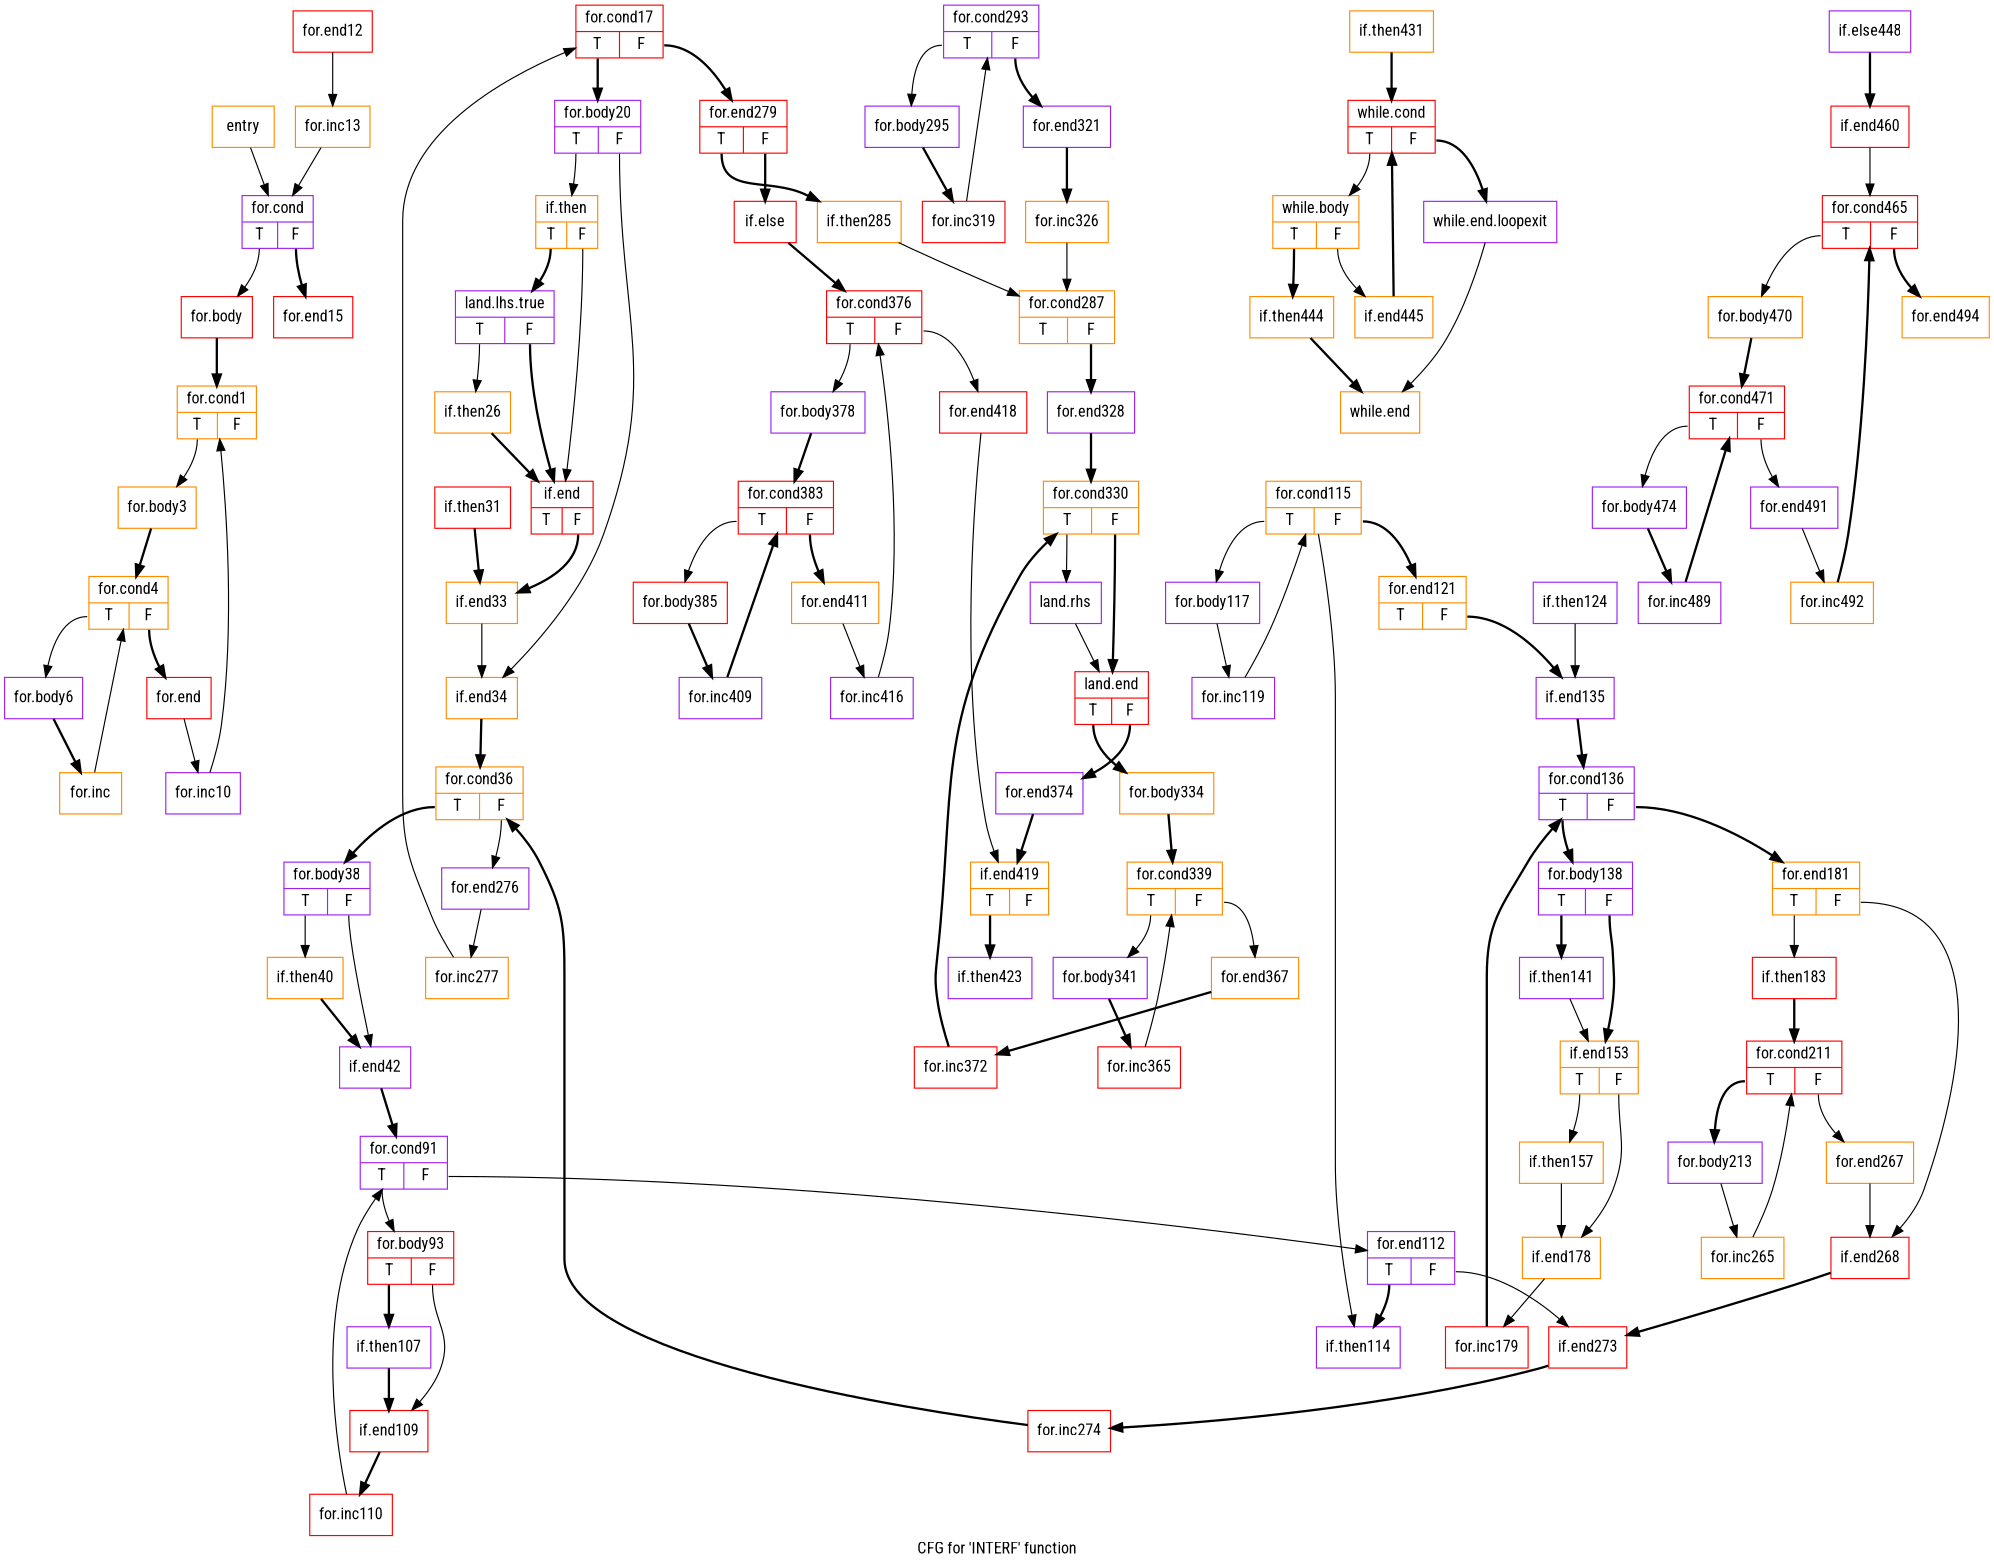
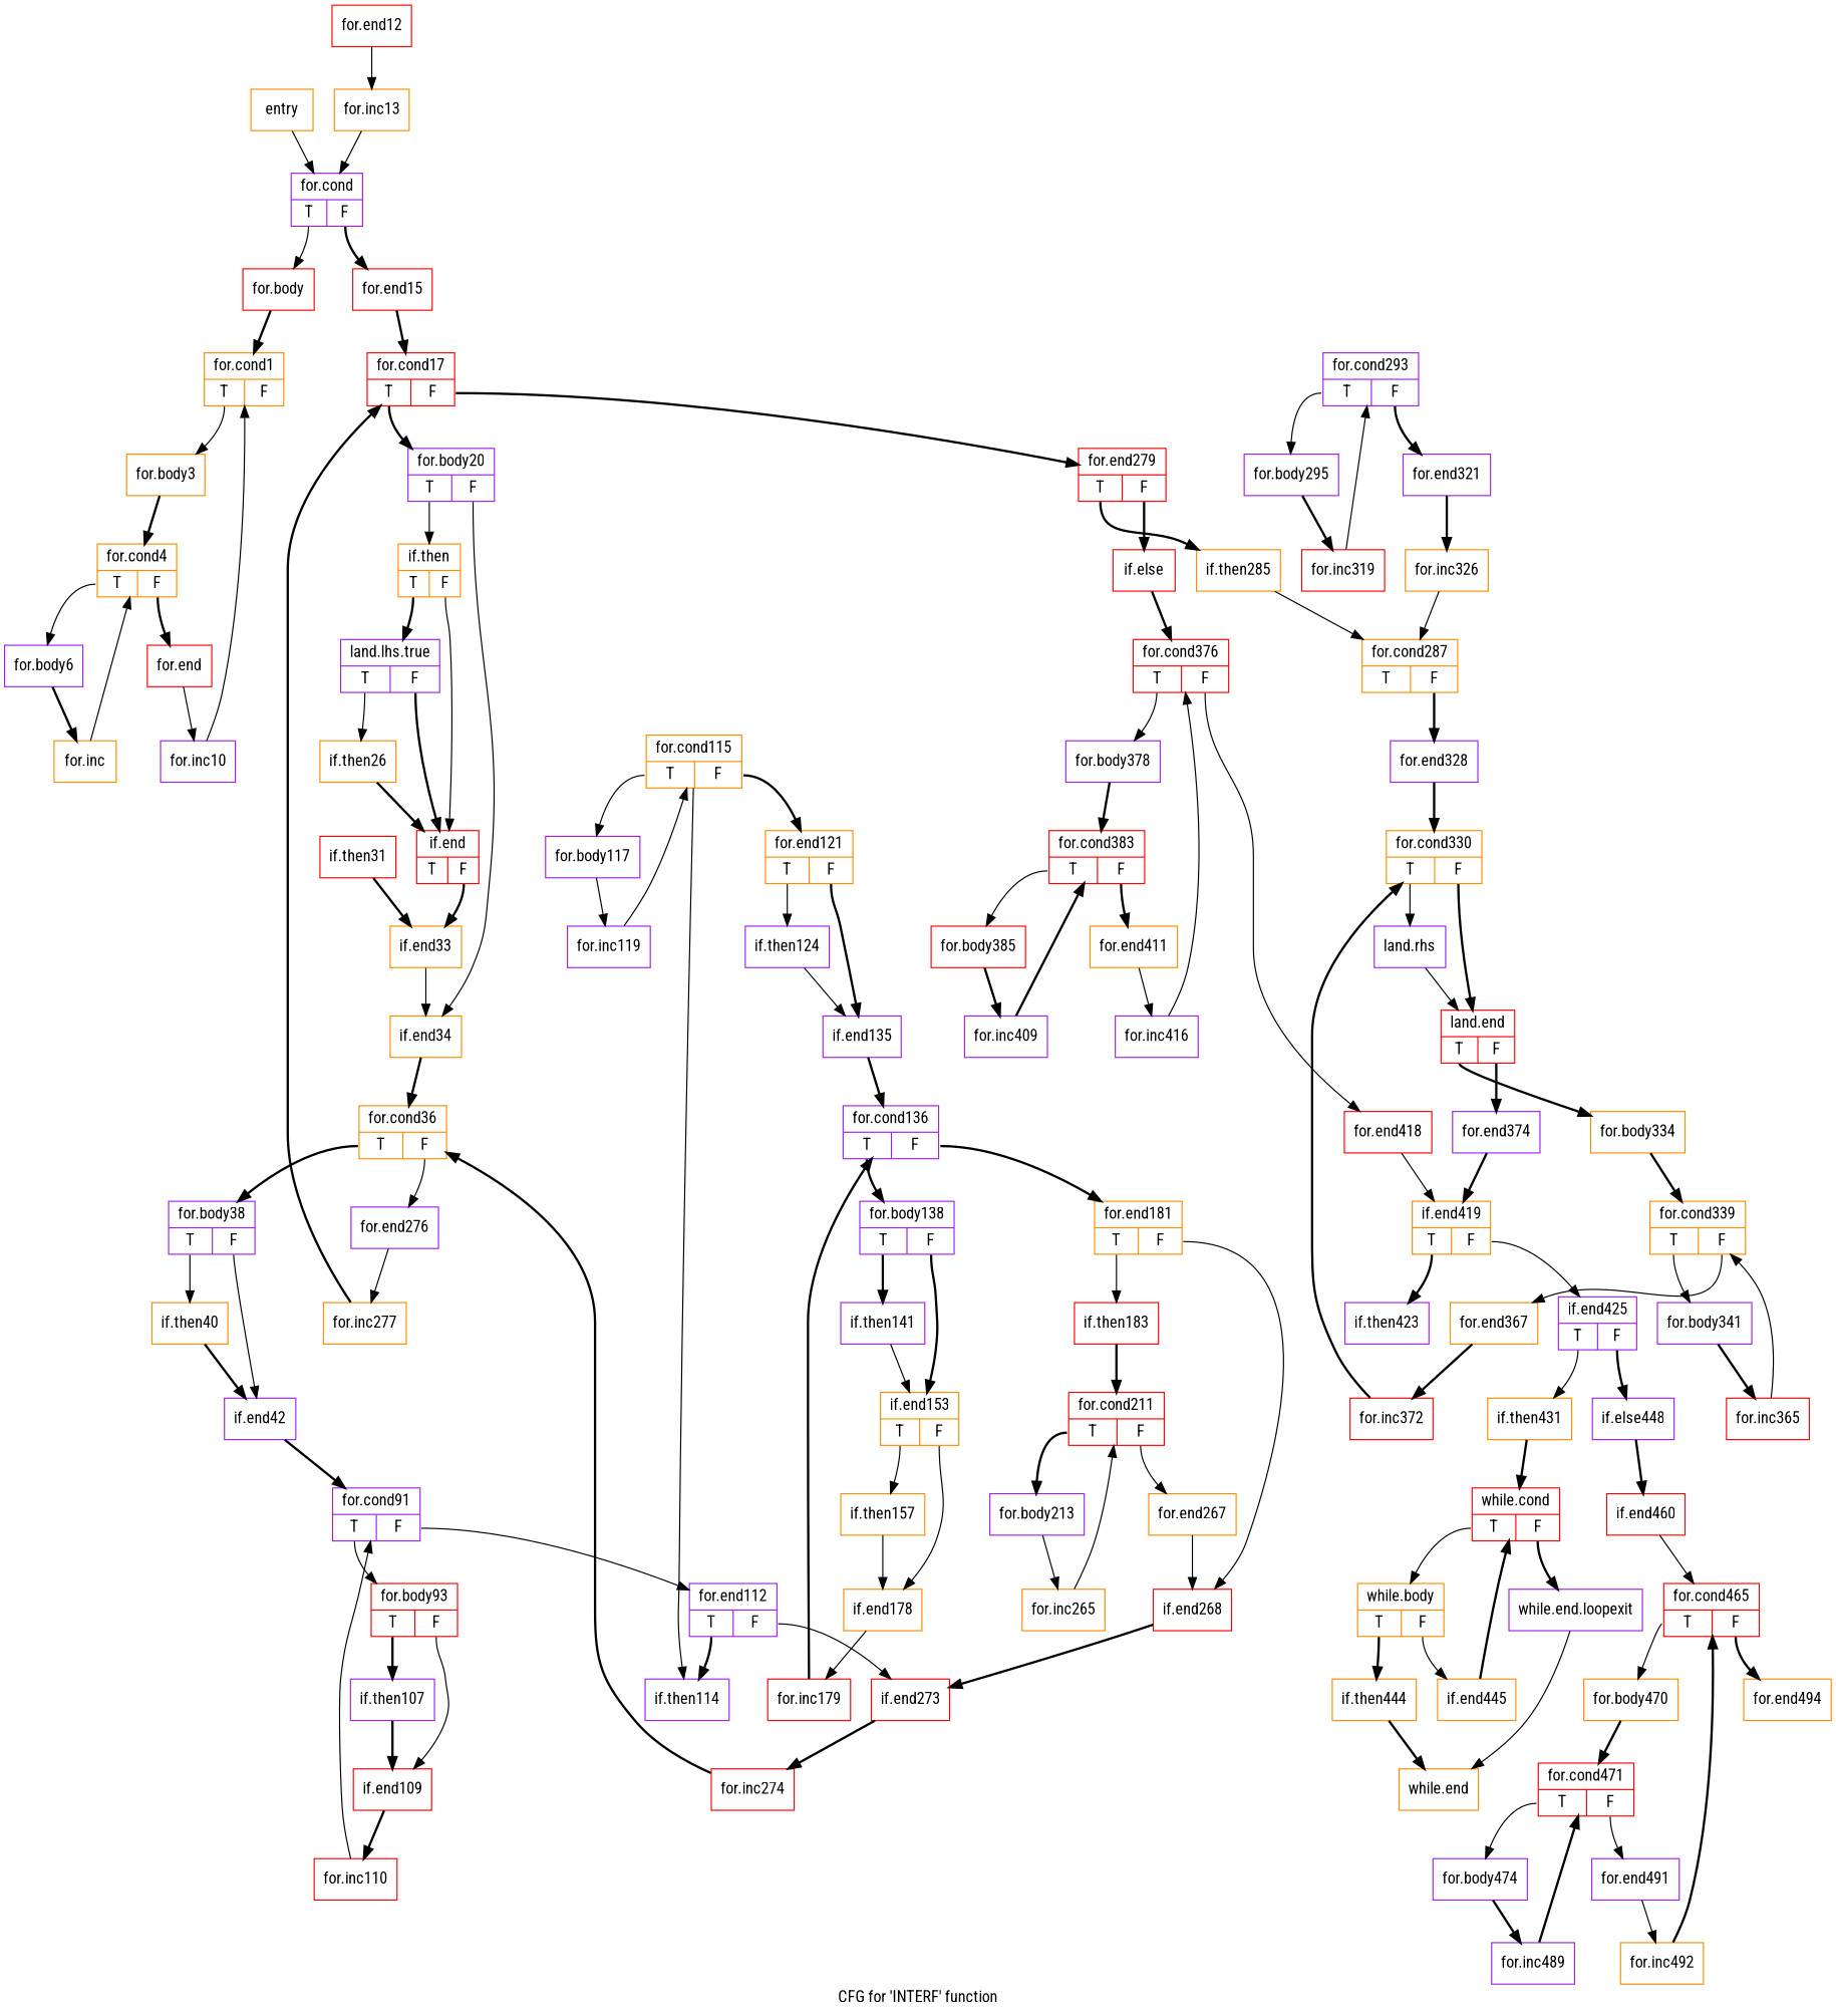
  digraph {
    fontname="Roboto Condensed"
    label="CFG for 'INTERF' function"
    node [color=darkorange fontname="Roboto Condensed" shape=record]
    edge [fontname="Roboto Condensed" style=bold]
    n1 [label="{entry}"]
    n2 [color=purple label="{for.cond|{<s0>T|<s1>F}}"]
    n3 [color=red label="{for.body}"]
    n4 [color=red label="{for.end15}"]
    n5 [label="{for.cond1|{<s0>T|<s1>F}}"]
    n6 [color=red label="{for.cond17|{<s0>T|<s1>F}}"]
    n7 [label="{for.body3}"]
    n8 [color=purple label="{for.body20|{<s0>T|<s1>F}}"]
    n9 [color=red label="{for.end279|{<s0>T|<s1>F}}"]
    n10 [label="{for.cond4|{<s0>T|<s1>F}}"]
    n11 [color=red label="{for.end12}"]
    n12 [label="{for.inc13}"]
    n13 [color=purple label="{for.body6}"]
    n14 [color=red label="{for.end}"]
    n15 [label="{for.inc}"]
    n16 [color=purple label="{for.inc10}"]
    n17 [label="{if.then|{<s0>T|<s1>F}}"]
    n18 [label="{if.end34}"]
    n19 [label="{if.then285}"]
    n20 [color=red label="{if.else}"]
    n21 [color=purple label="{land.lhs.true|{<s0>T|<s1>F}}"]
    n22 [color=red label="{if.end|{<s0>T|<s1>F}}"]
    n23 [label="{for.cond36|{<s0>T|<s1>F}}"]
    n24 [label="{for.cond287|{<s0>T|<s1>F}}"]
    n25 [color=red label="{for.cond376|{<s0>T|<s1>F}}"]
    n26 [label="{if.then26}"]
    n27 [label="{if.end33}"]
    n28 [color=purple label="{for.body38|{<s0>T|<s1>F}}"]
    n29 [color=purple label="{for.end276}"]
    n30 [color=red label="{if.then31}"]
    n31 [label="{if.then40}"]
    n32 [color=purple label="{if.end42}"]
    n33 [label="{for.inc277}"]
    n34 [color=purple label="{for.cond91|{<s0>T|<s1>F}}"]
    n35 [color=red label="{for.body93|{<s0>T|<s1>F}}"]
    n36 [color=purple label="{for.end112|{<s0>T|<s1>F}}"]
    n37 [color=purple label="{if.then107}"]
    n38 [color=red label="{if.end109}"]
    n39 [color=purple label="{if.then114}"]
    n40 [color=red label="{if.end273}"]
    n41 [color=red label="{for.inc110}"]
    n42 [color=red label="{for.inc274}"]
    n43 [label="{for.cond115|{<s0>T|<s1>F}}"]
    n44 [color=purple label="{for.body117}"]
    n45 [label="{for.end121|{<s0>T|<s1>F}}"]
    n46 [color=purple label="{for.inc119}"]
    n47 [color=purple label="{if.then124}"]
    n48 [color=purple label="{if.end135}"]
    n49 [color=purple label="{for.cond136|{<s0>T|<s1>F}}"]
    n50 [color=purple label="{for.body138|{<s0>T|<s1>F}}"]
    n51 [label="{for.end181|{<s0>T|<s1>F}}"]
    n52 [color=purple label="{if.then141}"]
    n53 [label="{if.end153|{<s0>T|<s1>F}}"]
    n54 [color=red label="{if.then183}"]
    n55 [color=red label="{if.end268}"]
    n56 [label="{if.then157}"]
    n57 [label="{if.end178}"]
    n58 [color=red label="{for.cond211|{<s0>T|<s1>F}}"]
    n59 [color=red label="{for.inc179}"]
    n60 [color=purple label="{for.body213}"]
    n61 [label="{for.end267}"]
    n62 [label="{for.inc265}"]
    n63 [color=purple label="{for.end328}"]
    n64 [color=purple label="{for.body378}"]
    n65 [color=red label="{for.end418}"]
    n66 [label="{for.cond330|{<s0>T|<s1>F}}"]
    n67 [color=purple label="{for.cond293|{<s0>T|<s1>F}}"]
    n68 [color=purple label="{for.body295}"]
    n69 [color=purple label="{for.end321}"]
    n70 [color=purple label="{land.rhs}"]
    n71 [color=red label="{land.end|{<s0>T|<s1>F}}"]
    n72 [color=red label="{for.inc319}"]
    n73 [label="{for.inc326}"]
    n74 [label="{for.body334}"]
    n75 [color=purple label="{for.end374}"]
    n76 [label="{for.cond339|{<s0>T|<s1>F}}"]
    n77 [label="{if.end419|{<s0>T|<s1>F}}"]
    n78 [color=purple label="{for.body341}"]
    n79 [label="{for.end367}"]
    n80 [color=purple label="{if.then423}"]
+   n81 [color=purple label="{if.end425|{<s0>T|<s1>F}}"]
    n82 [color=red label="{for.inc365}"]
    n83 [color=red label="{for.inc372}"]
    n84 [label="{if.then431}"]
    n85 [color=purple label="{if.else448}"]
    n86 [color=red label="{for.cond383|{<s0>T|<s1>F}}"]
    n87 [color=red label="{for.body385}"]
    n88 [label="{for.end411}"]
    n89 [color=purple label="{for.inc409}"]
    n90 [color=purple label="{for.inc416}"]
    n91 [color=red label="{while.cond|{<s0>T|<s1>F}}"]
    n92 [color=red label="{if.end460}"]
    n93 [label="{while.body|{<s0>T|<s1>F}}"]
    n94 [color=purple label="{while.end.loopexit}"]
    n95 [color=red label="{for.cond465|{<s0>T|<s1>F}}"]
    n96 [label="{if.then444}"]
    n97 [label="{if.end445}"]
    n98 [label="{while.end}"]
    n99 [label="{for.body470}"]
    n100 [label="{for.end494}"]
    n101 [color=red label="{for.cond471|{<s0>T|<s1>F}}"]
    n102 [color=purple label="{for.body474}"]
    n103 [color=purple label="{for.end491}"]
    n104 [color=purple label="{for.inc489}"]
    n105 [label="{for.inc492}"]
    n1 -> n2 [style=solid]
    n2 -> n3 [style=solid tailport=s0]
    n2 -> n4 [tailport=s1]
    n3 -> n5
+   n4 -> n6
    n5 -> n7 [style=solid tailport=s0]
    n6 -> n8 [tailport=s0]
    n6 -> n9 [tailport=s1]
    n7 -> n10
    n8 -> n17 [style=solid tailport=s0]
    n8 -> n18 [style=solid tailport=s1]
    n9 -> n19 [tailport=s0]
    n9 -> n20 [tailport=s1]
    n10 -> n13 [style=solid tailport=s0]
    n10 -> n14 [tailport=s1]
    n11 -> n12 [style=solid]
    n12 -> n2 [style=solid]
    n13 -> n15
    n14 -> n16 [style=solid]
    n15 -> n10 [style=solid]
    n16 -> n5 [style=solid]
    n17 -> n21 [tailport=s0]
    n17 -> n22 [style=solid tailport=s1]
    n18 -> n23
    n19 -> n24 [style=solid]
    n20 -> n25
    n21 -> n22 [tailport=s1]
    n21 -> n26 [style=solid tailport=s0]
    n22 -> n27 [tailport=s1]
    n23 -> n28 [tailport=s0]
    n23 -> n29 [style=solid tailport=s1]
    n24 -> n63 [tailport=s1]
    n25 -> n64 [style=solid tailport=s0]
    n25 -> n65 [style=solid tailport=s1]
    n26 -> n22
    n27 -> n18 [style=solid]
    n28 -> n31 [style=solid tailport=s0]
    n28 -> n32 [style=solid tailport=s1]
    n29 -> n33 [style=solid]
    n30 -> n27
    n31 -> n32
    n32 -> n34
-   n33 -> n6 [style=solid]
+   n33 -> n6
    n34 -> n35 [style=solid tailport=s0]
    n34 -> n36 [style=solid tailport=s1]
    n35 -> n37 [tailport=s0]
    n35 -> n38 [style=solid tailport=s1]
    n36 -> n39 [tailport=s0]
    n36 -> n40 [style=solid tailport=s1]
    n37 -> n38
    n38 -> n41
    n40 -> n42
    n41 -> n34 [style=solid]
    n42 -> n23
    n43 -> n39 [style=solid]
    n43 -> n44 [style=solid tailport=s0]
    n43 -> n45 [tailport=s1]
    n44 -> n46 [style=solid]
+   n45 -> n47 [style=solid tailport=s0]
    n45 -> n48 [tailport=s1]
    n46 -> n43 [style=solid]
    n47 -> n48 [style=solid]
    n48 -> n49
    n49 -> n50 [tailport=s0]
    n49 -> n51 [tailport=s1]
    n50 -> n52 [tailport=s0]
    n50 -> n53 [tailport=s1]
    n51 -> n54 [style=solid tailport=s0]
    n51 -> n55 [style=solid tailport=s1]
    n52 -> n53 [style=solid]
    n53 -> n56 [style=solid tailport=s0]
    n53 -> n57 [style=solid tailport=s1]
    n54 -> n58
    n55 -> n40
    n56 -> n57 [style=solid]
    n57 -> n59 [style=solid]
    n58 -> n60 [tailport=s0]
    n58 -> n61 [style=solid tailport=s1]
    n59 -> n49
    n60 -> n62 [style=solid]
    n61 -> n55 [style=solid]
    n62 -> n58 [style=solid]
    n63 -> n66
    n64 -> n86
    n65 -> n77 [style=solid]
    n66 -> n70 [style=solid tailport=s0]
    n66 -> n71 [tailport=s1]
    n67 -> n68 [style=solid tailport=s0]
    n67 -> n69 [tailport=s1]
    n68 -> n72
    n69 -> n73
    n70 -> n71 [style=solid]
    n71 -> n74 [tailport=s0]
    n71 -> n75 [tailport=s1]
    n72 -> n67 [style=solid]
    n73 -> n24 [style=solid]
    n74 -> n76
    n75 -> n77
    n76 -> n78 [style=solid tailport=s0]
    n76 -> n79 [style=solid tailport=s1]
    n77 -> n80 [tailport=s0]
+   n77 -> n81 [style=solid tailport=s1]
    n78 -> n82
    n79 -> n83
+   n81 -> n84 [style=solid tailport=s0]
+   n81 -> n85 [tailport=s1]
    n82 -> n76 [style=solid]
    n83 -> n66
    n84 -> n91
    n85 -> n92
    n86 -> n87 [style=solid tailport=s0]
    n86 -> n88 [tailport=s1]
    n87 -> n89
    n88 -> n90 [style=solid]
    n89 -> n86
    n90 -> n25 [style=solid]
    n91 -> n93 [style=solid tailport=s0]
    n91 -> n94 [tailport=s1]
    n92 -> n95 [style=solid]
    n93 -> n96 [tailport=s0]
    n93 -> n97 [style=solid tailport=s1]
    n94 -> n98 [style=solid]
    n95 -> n99 [style=solid tailport=s0]
    n95 -> n100 [tailport=s1]
    n96 -> n98
    n97 -> n91
    n99 -> n101
    n101 -> n102 [style=solid tailport=s0]
    n101 -> n103 [style=solid tailport=s1]
    n102 -> n104
    n103 -> n105 [style=solid]
    n104 -> n101
    n105 -> n95
  }
